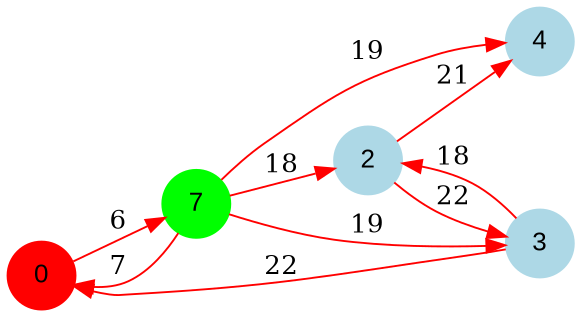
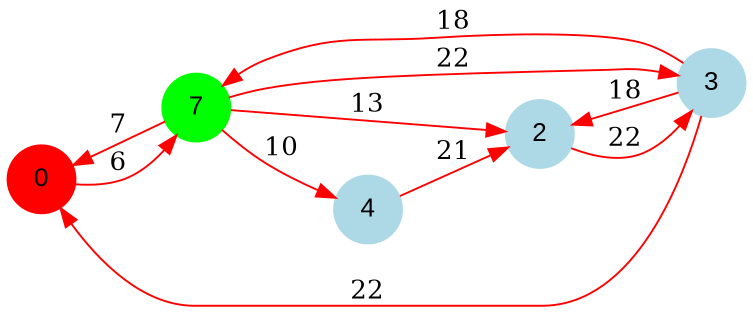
  digraph {
    rankdir=LR
    node [color=lightblue fontname=Arial shape=circle style=filled]
    edge [color=red]
    0 [color=red]
    n2 [color=green label=7]
    2
    3
    4
    0 -> n2 [label=6]
    n2 -> 0 [label=7]
-   n2 -> 2 [label=18]
-   n2 -> 3 [label=19]
-   n2 -> 4 [label=19]
+   n2 -> 2 [label=13]
+   n2 -> 3 [label=22]
+   n2 -> 4 [label=10]
    2 -> 3 [label=22]
-   2 -> 4 [label=21]
+   4 -> 2 [label=21]
    3 -> 0 [label=22]
+   3 -> n2 [label=18]
    3 -> 2 [label=18]
  }
